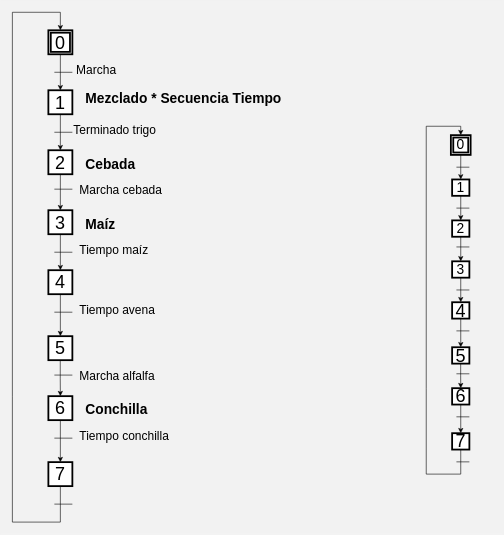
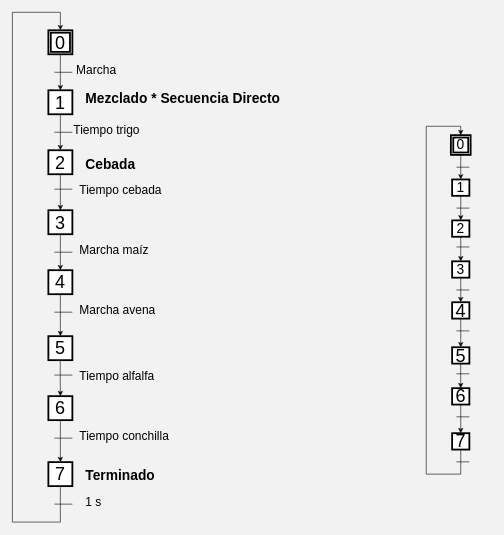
  <mxCell id="0" />
  <mxCell id="1" parent="0" />
  <mxCell id="2" style="edgeStyle=orthogonalEdgeStyle;rounded=0;orthogonalLoop=1;jettySize=auto;html=1;exitX=0.5;exitY=1;exitDx=0;exitDy=0;fontSize=54;" parent="1" source="3" target="5" edge="1"><mxGeometry relative="1" as="geometry" /></mxCell>
  <mxCell id="3" value="&lt;font style=&quot;font-size: 30px;&quot;&gt;0&lt;/font&gt;" style="shape=ext;double=1;whiteSpace=wrap;html=1;aspect=fixed;strokeWidth=3;fontSize=30;rounded=0;" parent="1" vertex="1"><mxGeometry x="80" y="50" width="40" height="40" as="geometry" /></mxCell>
  <mxCell id="4" value="" style="edgeStyle=orthogonalEdgeStyle;rounded=0;orthogonalLoop=1;jettySize=auto;html=1;fontSize=30;" parent="1" source="5" target="7" edge="1"><mxGeometry relative="1" as="geometry" /></mxCell>
  <mxCell id="5" value="&lt;font style=&quot;font-size: 30px&quot;&gt;1&lt;/font&gt;" style="whiteSpace=wrap;html=1;strokeColor=default;fillColor=rgba(255, 255, 255, 1);strokeWidth=3;fontSize=30;rounded=0;" parent="1" vertex="1"><mxGeometry x="80" y="150" width="40" height="40" as="geometry" /></mxCell>
  <mxCell id="6" value="" style="edgeStyle=orthogonalEdgeStyle;rounded=0;orthogonalLoop=1;jettySize=auto;html=1;fontSize=30;" parent="1" source="7" target="9" edge="1"><mxGeometry relative="1" as="geometry" /></mxCell>
  <mxCell id="7" value="&lt;font style=&quot;font-size: 30px&quot;&gt;2&lt;/font&gt;" style="whiteSpace=wrap;html=1;strokeColor=default;fillColor=rgba(255, 255, 255, 1);strokeWidth=3;fontSize=30;rounded=0;" parent="1" vertex="1"><mxGeometry x="80" y="250" width="40" height="40" as="geometry" /></mxCell>
  <mxCell id="8" value="" style="edgeStyle=orthogonalEdgeStyle;rounded=0;orthogonalLoop=1;jettySize=auto;html=1;fontSize=30;" parent="1" source="9" target="11" edge="1"><mxGeometry relative="1" as="geometry" /></mxCell>
  <mxCell id="9" value="&lt;font style=&quot;font-size: 30px&quot;&gt;3&lt;/font&gt;" style="whiteSpace=wrap;html=1;strokeColor=default;fillColor=rgba(255, 255, 255, 1);strokeWidth=3;fontSize=30;rounded=0;" parent="1" vertex="1"><mxGeometry x="80" y="350" width="40" height="40" as="geometry" /></mxCell>
  <mxCell id="10" value="" style="edgeStyle=orthogonalEdgeStyle;rounded=0;orthogonalLoop=1;jettySize=auto;html=1;fontSize=30;fontColor=#000000;" parent="1" source="11" target="17" edge="1"><mxGeometry relative="1" as="geometry" /></mxCell>
  <mxCell id="11" value="&lt;font style=&quot;font-size: 30px&quot;&gt;4&lt;/font&gt;" style="whiteSpace=wrap;html=1;strokeColor=default;fillColor=rgba(255, 255, 255, 1);strokeWidth=3;fontSize=30;direction=south;rounded=0;" parent="1" vertex="1"><mxGeometry x="80" y="450" width="40" height="40" as="geometry" /></mxCell>
- <mxCell id="12" value="&lt;font style=&quot;font-size: 20px&quot;&gt;Terminado trigo&lt;/font&gt;" style="text;html=1;strokeColor=none;fillColor=none;align=left;verticalAlign=bottom;whiteSpace=wrap;rounded=0;fontSize=54;horizontal=1;labelPosition=center;verticalLabelPosition=middle;fontColor=#000000;" parent="1" vertex="1"><mxGeometry x="120" y="190" width="230" height="50" as="geometry" /></mxCell>
+ <mxCell id="12" value="&lt;font style=&quot;font-size: 20px&quot;&gt;Tiempo trigo&lt;/font&gt;" style="text;html=1;strokeColor=none;fillColor=none;align=left;verticalAlign=bottom;whiteSpace=wrap;rounded=0;fontSize=54;horizontal=1;labelPosition=center;verticalLabelPosition=middle;fontColor=#000000;" parent="1" vertex="1"><mxGeometry x="120" y="190" width="230" height="50" as="geometry" /></mxCell>
  <mxCell id="13" style="edgeStyle=orthogonalEdgeStyle;rounded=0;orthogonalLoop=1;jettySize=auto;html=1;exitX=0.5;exitY=1;exitDx=0;exitDy=0;fontSize=30;" parent="1" edge="1"><mxGeometry relative="1" as="geometry"><mxPoint x="170" y="230" as="sourcePoint" /><mxPoint x="170" y="230" as="targetPoint" /></mxGeometry></mxCell>
- <mxCell id="14" value="&lt;span style=&quot;font-size: 20px&quot;&gt;Tiempo maíz&lt;/span&gt;" style="text;html=1;strokeColor=none;fillColor=none;align=left;verticalAlign=bottom;whiteSpace=wrap;rounded=0;fontSize=54;horizontal=1;labelPosition=center;verticalLabelPosition=middle;fontColor=#000000;" parent="1" vertex="1"><mxGeometry x="130" y="390" width="210" height="50" as="geometry" /></mxCell>
- <mxCell id="15" value="&lt;font style=&quot;font-size: 20px&quot;&gt;Marcha alfalfa&amp;nbsp;&lt;/font&gt;" style="text;html=1;strokeColor=none;fillColor=none;align=left;verticalAlign=bottom;whiteSpace=wrap;rounded=0;fontSize=54;horizontal=1;labelPosition=center;verticalLabelPosition=middle;fontColor=#000000;" parent="1" vertex="1"><mxGeometry x="130" y="600" width="210" height="50" as="geometry" /></mxCell>
+ <mxCell id="14" value="&lt;span style=&quot;font-size: 20px&quot;&gt;Marcha maíz&lt;/span&gt;" style="text;html=1;strokeColor=none;fillColor=none;align=left;verticalAlign=bottom;whiteSpace=wrap;rounded=0;fontSize=54;horizontal=1;labelPosition=center;verticalLabelPosition=middle;fontColor=#000000;" parent="1" vertex="1"><mxGeometry x="130" y="390" width="210" height="50" as="geometry" /></mxCell>
+ <mxCell id="15" value="&lt;font style=&quot;font-size: 20px&quot;&gt;Tiempo alfalfa&amp;nbsp;&lt;/font&gt;" style="text;html=1;strokeColor=none;fillColor=none;align=left;verticalAlign=bottom;whiteSpace=wrap;rounded=0;fontSize=54;horizontal=1;labelPosition=center;verticalLabelPosition=middle;fontColor=#000000;" parent="1" vertex="1"><mxGeometry x="130" y="600" width="210" height="50" as="geometry" /></mxCell>
  <mxCell id="16" value="&lt;font style=&quot;font-size: 20px&quot;&gt;Tiempo conchilla&lt;/font&gt;" style="text;html=1;strokeColor=none;fillColor=none;align=left;verticalAlign=bottom;whiteSpace=wrap;rounded=0;fontSize=54;horizontal=1;labelPosition=center;verticalLabelPosition=middle;fontColor=#000000;" parent="1" vertex="1"><mxGeometry x="130" y="700" width="210" height="50" as="geometry" /></mxCell>
  <mxCell id="17" value="&lt;font style=&quot;font-size: 30px&quot;&gt;5&lt;/font&gt;" style="whiteSpace=wrap;html=1;strokeColor=default;fillColor=rgba(255, 255, 255, 1);strokeWidth=3;fontSize=30;rounded=0;" parent="1" vertex="1"><mxGeometry x="80" y="560" width="40" height="40" as="geometry" /></mxCell>
- <mxCell id="18" value="&lt;font style=&quot;font-size: 23px&quot;&gt;Maíz&amp;nbsp;&lt;/font&gt;" style="text;html=1;strokeColor=none;fillColor=none;align=left;verticalAlign=bottom;whiteSpace=wrap;rounded=0;fontSize=23;horizontal=1;labelPosition=center;verticalLabelPosition=middle;fontColor=#000000;fontStyle=1;" parent="1" vertex="1"><mxGeometry x="140" y="340" width="450" height="50" as="geometry" /></mxCell>
- <mxCell id="19" value="Mezclado * Secuencia Tiempo" style="text;html=1;strokeColor=none;fillColor=none;align=left;verticalAlign=bottom;whiteSpace=wrap;rounded=0;fontSize=23;horizontal=1;labelPosition=center;verticalLabelPosition=middle;fontColor=#000000;fontStyle=1;" parent="1" vertex="1"><mxGeometry x="140" y="130" width="430" height="50" as="geometry" /></mxCell>
- <mxCell id="20" value="&lt;font style=&quot;font-size: 23px&quot;&gt;Conchilla&amp;nbsp;&lt;/font&gt;" style="text;html=1;strokeColor=none;fillColor=none;align=left;verticalAlign=bottom;whiteSpace=wrap;rounded=0;fontSize=23;horizontal=1;labelPosition=center;verticalLabelPosition=middle;fontColor=#000000;fontStyle=1;" parent="1" vertex="1"><mxGeometry x="140" y="650" width="410" height="50" as="geometry" /></mxCell>
+ <mxCell id="19" value="Mezclado * Secuencia Directo" style="text;html=1;strokeColor=none;fillColor=none;align=left;verticalAlign=bottom;whiteSpace=wrap;rounded=0;fontSize=23;horizontal=1;labelPosition=center;verticalLabelPosition=middle;fontColor=#000000;fontStyle=1;" parent="1" vertex="1"><mxGeometry x="140" y="130" width="430" height="50" as="geometry" /></mxCell>
  <mxCell id="21" value="&lt;span style=&quot;font-size: 20px&quot;&gt;Marcha&lt;/span&gt;" style="text;html=1;strokeColor=none;fillColor=none;align=center;verticalAlign=bottom;whiteSpace=wrap;rounded=0;fontSize=54;horizontal=1;labelPosition=center;verticalLabelPosition=middle;fontColor=#000000;" parent="1" vertex="1"><mxGeometry x="120" y="90" width="80" height="50" as="geometry" /></mxCell>
  <mxCell id="22" value="" style="endArrow=none;html=1;rounded=0;entryX=0;entryY=0.601;entryDx=0;entryDy=0;entryPerimeter=0;" parent="1" edge="1"><mxGeometry width="50" height="50" relative="1" as="geometry"><mxPoint x="90" y="520" as="sourcePoint" /><mxPoint x="120" y="520.05" as="targetPoint" /></mxGeometry></mxCell>
  <mxCell id="23" value="" style="endArrow=none;html=1;rounded=0;entryX=0;entryY=0.601;entryDx=0;entryDy=0;entryPerimeter=0;" parent="1" edge="1"><mxGeometry width="50" height="50" relative="1" as="geometry"><mxPoint x="90" y="420" as="sourcePoint" /><mxPoint x="120" y="420.05" as="targetPoint" /></mxGeometry></mxCell>
  <mxCell id="24" value="" style="endArrow=none;html=1;rounded=0;entryX=0;entryY=0.601;entryDx=0;entryDy=0;entryPerimeter=0;" parent="1" edge="1"><mxGeometry width="50" height="50" relative="1" as="geometry"><mxPoint x="90" y="314.89" as="sourcePoint" /><mxPoint x="120" y="314.94" as="targetPoint" /></mxGeometry></mxCell>
  <mxCell id="25" value="" style="endArrow=none;html=1;rounded=0;entryX=0;entryY=0.601;entryDx=0;entryDy=0;entryPerimeter=0;" parent="1" edge="1"><mxGeometry width="50" height="50" relative="1" as="geometry"><mxPoint x="90" y="220" as="sourcePoint" /><mxPoint x="120" y="220.05" as="targetPoint" /></mxGeometry></mxCell>
  <mxCell id="26" value="" style="endArrow=none;html=1;rounded=0;entryX=0;entryY=0.601;entryDx=0;entryDy=0;entryPerimeter=0;" parent="1" edge="1"><mxGeometry width="50" height="50" relative="1" as="geometry"><mxPoint x="90" y="120" as="sourcePoint" /><mxPoint x="120" y="120.05" as="targetPoint" /></mxGeometry></mxCell>
  <mxCell id="27" value="" style="endArrow=classic;html=1;rounded=0;entryX=0.5;entryY=0;entryDx=0;entryDy=0;exitX=0.5;exitY=1;exitDx=0;exitDy=0;" parent="1" source="33" target="3" edge="1"><mxGeometry width="50" height="50" relative="1" as="geometry"><mxPoint x="100" y="820" as="sourcePoint" /><mxPoint x="110" y="20" as="targetPoint" /><Array as="points"><mxPoint x="100" y="870" /><mxPoint x="20" y="870" /><mxPoint x="20" y="660" /><mxPoint x="20" y="20" /><mxPoint x="100" y="20" /></Array></mxGeometry></mxCell>
  <mxCell id="28" value="&lt;span&gt;Cebada&lt;/span&gt;" style="text;html=1;strokeColor=none;fillColor=none;align=left;verticalAlign=bottom;whiteSpace=wrap;rounded=0;fontSize=23;horizontal=1;labelPosition=center;verticalLabelPosition=middle;fontColor=#000000;fontStyle=1;" parent="1" vertex="1"><mxGeometry x="140" y="240" width="390" height="50" as="geometry" /></mxCell>
- <mxCell id="29" value="&lt;span style=&quot;font-size: 20px&quot;&gt;Marcha cebada&lt;/span&gt;" style="text;html=1;strokeColor=none;fillColor=none;align=left;verticalAlign=bottom;whiteSpace=wrap;rounded=0;fontSize=54;horizontal=1;labelPosition=center;verticalLabelPosition=middle;fontColor=#000000;" parent="1" vertex="1"><mxGeometry x="130" y="290" width="210" height="50" as="geometry" /></mxCell>
- <mxCell id="30" value="&lt;span style=&quot;font-size: 20px&quot;&gt;Tiempo avena&amp;nbsp;&lt;/span&gt;" style="text;html=1;strokeColor=none;fillColor=none;align=left;verticalAlign=bottom;whiteSpace=wrap;rounded=0;fontSize=54;horizontal=1;labelPosition=center;verticalLabelPosition=middle;fontColor=#000000;" parent="1" vertex="1"><mxGeometry x="130" y="490" width="210" height="50" as="geometry" /></mxCell>
+ <mxCell id="29" value="&lt;span style=&quot;font-size: 20px&quot;&gt;Tiempo cebada&lt;/span&gt;" style="text;html=1;strokeColor=none;fillColor=none;align=left;verticalAlign=bottom;whiteSpace=wrap;rounded=0;fontSize=54;horizontal=1;labelPosition=center;verticalLabelPosition=middle;fontColor=#000000;" parent="1" vertex="1"><mxGeometry x="130" y="290" width="210" height="50" as="geometry" /></mxCell>
+ <mxCell id="30" value="&lt;span style=&quot;font-size: 20px&quot;&gt;Marcha avena&amp;nbsp;&lt;/span&gt;" style="text;html=1;strokeColor=none;fillColor=none;align=left;verticalAlign=bottom;whiteSpace=wrap;rounded=0;fontSize=54;horizontal=1;labelPosition=center;verticalLabelPosition=middle;fontColor=#000000;" parent="1" vertex="1"><mxGeometry x="130" y="490" width="210" height="50" as="geometry" /></mxCell>
  <mxCell id="31" value="" style="edgeStyle=orthogonalEdgeStyle;rounded=0;orthogonalLoop=1;jettySize=auto;html=1;fontSize=30;fontColor=#000000;" parent="1" source="32" target="33" edge="1"><mxGeometry relative="1" as="geometry" /></mxCell>
  <mxCell id="32" value="&lt;font style=&quot;font-size: 30px&quot;&gt;6&lt;/font&gt;" style="whiteSpace=wrap;html=1;strokeColor=default;fillColor=rgba(255, 255, 255, 1);strokeWidth=3;fontSize=30;direction=south;rounded=0;" parent="1" vertex="1"><mxGeometry x="80" y="660" width="40" height="40" as="geometry" /></mxCell>
  <mxCell id="33" value="&lt;font style=&quot;font-size: 30px&quot;&gt;7&lt;/font&gt;" style="whiteSpace=wrap;html=1;strokeColor=default;fillColor=rgba(255, 255, 255, 1);strokeWidth=3;fontSize=30;rounded=0;" parent="1" vertex="1"><mxGeometry x="80" y="770" width="40" height="40" as="geometry" /></mxCell>
  <mxCell id="34" value="" style="endArrow=none;html=1;rounded=0;entryX=0;entryY=0.601;entryDx=0;entryDy=0;entryPerimeter=0;" parent="1" edge="1"><mxGeometry width="50" height="50" relative="1" as="geometry"><mxPoint x="90" y="730" as="sourcePoint" /><mxPoint x="120" y="730.05" as="targetPoint" /></mxGeometry></mxCell>
  <mxCell id="35" value="" style="edgeStyle=orthogonalEdgeStyle;rounded=0;orthogonalLoop=1;jettySize=auto;html=1;fontSize=30;fontColor=#000000;entryX=0;entryY=0.5;entryDx=0;entryDy=0;" parent="1" target="32" edge="1"><mxGeometry relative="1" as="geometry"><mxPoint x="99.84" y="600" as="sourcePoint" /><mxPoint x="100" y="660" as="targetPoint" /><Array as="points"><mxPoint x="100" y="630" /></Array></mxGeometry></mxCell>
  <mxCell id="36" value="" style="endArrow=none;html=1;rounded=0;entryX=0;entryY=0.601;entryDx=0;entryDy=0;entryPerimeter=0;" parent="1" edge="1"><mxGeometry width="50" height="50" relative="1" as="geometry"><mxPoint x="90" y="624.84" as="sourcePoint" /><mxPoint x="120" y="624.89" as="targetPoint" /></mxGeometry></mxCell>
  <mxCell id="37" value="" style="endArrow=none;html=1;rounded=0;entryX=0;entryY=0.601;entryDx=0;entryDy=0;entryPerimeter=0;" parent="1" edge="1"><mxGeometry width="50" height="50" relative="1" as="geometry"><mxPoint x="90" y="840" as="sourcePoint" /><mxPoint x="120" y="840.05" as="targetPoint" /></mxGeometry></mxCell>
+ <mxCell id="38" value="&lt;span style=&quot;font-size: 20px&quot;&gt;1 s&lt;/span&gt;" style="text;html=1;strokeColor=none;fillColor=none;align=left;verticalAlign=bottom;whiteSpace=wrap;rounded=0;fontSize=54;horizontal=1;labelPosition=center;verticalLabelPosition=middle;fontColor=#000000;" parent="1" vertex="1"><mxGeometry x="140" y="810" width="350" height="50" as="geometry" /></mxCell>
+ <mxCell id="39" value="&lt;font style=&quot;font-size: 23px&quot;&gt;Terminado&lt;/font&gt;" style="text;html=1;strokeColor=none;fillColor=none;align=left;verticalAlign=bottom;whiteSpace=wrap;rounded=0;fontSize=23;horizontal=1;labelPosition=center;verticalLabelPosition=middle;fontColor=#000000;fontStyle=1;" parent="1" vertex="1"><mxGeometry x="140" y="760" width="410" height="50" as="geometry" /></mxCell>
  <mxCell id="40" value="" style="group" vertex="1" connectable="0" parent="1"><mxGeometry x="710" y="210" width="107.895" height="580" as="geometry" /></mxCell>
  <mxCell id="41" value="&lt;font style=&quot;font-size: 23px;&quot;&gt;0&lt;/font&gt;" style="shape=ext;double=1;whiteSpace=wrap;html=1;aspect=fixed;strokeWidth=3;fontSize=23;rounded=0;container=0;" vertex="1" parent="40"><mxGeometry x="41.08" y="14.83" width="32.93" height="32.93" as="geometry" /></mxCell>
  <mxCell id="42" value="&lt;font style=&quot;font-size: 23px;&quot;&gt;1&lt;/font&gt;" style="whiteSpace=wrap;html=1;strokeColor=default;fillColor=rgba(255, 255, 255, 1);strokeWidth=3;fontSize=23;rounded=0;container=0;" vertex="1" parent="40"><mxGeometry x="43.158" y="88.706" width="28.772" height="27.294" as="geometry" /></mxCell>
  <mxCell id="43" style="edgeStyle=orthogonalEdgeStyle;rounded=0;orthogonalLoop=1;jettySize=auto;html=1;exitX=0.5;exitY=1;exitDx=0;exitDy=0;fontSize=54;" edge="1" parent="40" source="41" target="42"><mxGeometry relative="1" as="geometry" /></mxCell>
  <mxCell id="44" value="&lt;font style=&quot;font-size: 23px;&quot;&gt;2&lt;/font&gt;" style="whiteSpace=wrap;html=1;strokeColor=default;fillColor=rgba(255, 255, 255, 1);strokeWidth=3;fontSize=23;rounded=0;container=0;" vertex="1" parent="40"><mxGeometry x="43.158" y="156.941" width="28.772" height="27.294" as="geometry" /></mxCell>
  <mxCell id="45" value="" style="edgeStyle=orthogonalEdgeStyle;rounded=0;orthogonalLoop=1;jettySize=auto;html=1;fontSize=30;" edge="1" parent="40" source="42" target="44"><mxGeometry relative="1" as="geometry" /></mxCell>
  <mxCell id="46" value="&lt;font style=&quot;font-size: 23px;&quot;&gt;3&lt;/font&gt;" style="whiteSpace=wrap;html=1;strokeColor=default;fillColor=rgba(255, 255, 255, 1);strokeWidth=3;fontSize=23;rounded=0;container=0;" vertex="1" parent="40"><mxGeometry x="43.158" y="225.176" width="28.772" height="27.294" as="geometry" /></mxCell>
  <mxCell id="47" value="" style="edgeStyle=orthogonalEdgeStyle;rounded=0;orthogonalLoop=1;jettySize=auto;html=1;fontSize=30;" edge="1" parent="40" source="44" target="46"><mxGeometry relative="1" as="geometry" /></mxCell>
  <mxCell id="48" value="&lt;font style=&quot;font-size: 30px&quot;&gt;4&lt;/font&gt;" style="whiteSpace=wrap;html=1;strokeColor=default;fillColor=rgba(255, 255, 255, 1);strokeWidth=3;fontSize=30;direction=south;rounded=0;container=0;" vertex="1" parent="40"><mxGeometry x="43.158" y="293.412" width="28.772" height="27.294" as="geometry" /></mxCell>
  <mxCell id="49" value="" style="edgeStyle=orthogonalEdgeStyle;rounded=0;orthogonalLoop=1;jettySize=auto;html=1;fontSize=30;" edge="1" parent="40" source="46" target="48"><mxGeometry relative="1" as="geometry" /></mxCell>
  <mxCell id="50" style="edgeStyle=orthogonalEdgeStyle;rounded=0;orthogonalLoop=1;jettySize=auto;html=1;exitX=0.5;exitY=1;exitDx=0;exitDy=0;fontSize=30;" edge="1" parent="40"><mxGeometry relative="1" as="geometry"><mxPoint x="107.895" y="143.294" as="sourcePoint" /><mxPoint x="107.895" y="143.294" as="targetPoint" /></mxGeometry></mxCell>
  <mxCell id="51" value="&lt;font style=&quot;font-size: 30px&quot;&gt;5&lt;/font&gt;" style="whiteSpace=wrap;html=1;strokeColor=default;fillColor=rgba(255, 255, 255, 1);strokeWidth=3;fontSize=30;rounded=0;container=0;" vertex="1" parent="40"><mxGeometry x="43.158" y="368.471" width="28.772" height="27.294" as="geometry" /></mxCell>
  <mxCell id="52" value="" style="edgeStyle=orthogonalEdgeStyle;rounded=0;orthogonalLoop=1;jettySize=auto;html=1;fontSize=30;fontColor=#000000;" edge="1" parent="40" source="48" target="51"><mxGeometry relative="1" as="geometry" /></mxCell>
  <mxCell id="53" value="" style="endArrow=none;html=1;rounded=0;entryX=0;entryY=0.601;entryDx=0;entryDy=0;entryPerimeter=0;" edge="1" parent="40"><mxGeometry width="50" height="50" relative="1" as="geometry"><mxPoint x="50.351" y="341.176" as="sourcePoint" /><mxPoint x="71.93" y="341.211" as="targetPoint" /></mxGeometry></mxCell>
  <mxCell id="54" value="" style="endArrow=none;html=1;rounded=0;entryX=0;entryY=0.601;entryDx=0;entryDy=0;entryPerimeter=0;" edge="1" parent="40"><mxGeometry width="50" height="50" relative="1" as="geometry"><mxPoint x="50.351" y="272.941" as="sourcePoint" /><mxPoint x="71.93" y="272.975" as="targetPoint" /></mxGeometry></mxCell>
  <mxCell id="55" value="" style="endArrow=none;html=1;rounded=0;entryX=0;entryY=0.601;entryDx=0;entryDy=0;entryPerimeter=0;" edge="1" parent="40"><mxGeometry width="50" height="50" relative="1" as="geometry"><mxPoint x="50.351" y="201.219" as="sourcePoint" /><mxPoint x="71.93" y="201.253" as="targetPoint" /></mxGeometry></mxCell>
  <mxCell id="56" value="" style="endArrow=none;html=1;rounded=0;entryX=0;entryY=0.601;entryDx=0;entryDy=0;entryPerimeter=0;" edge="1" parent="40"><mxGeometry width="50" height="50" relative="1" as="geometry"><mxPoint x="50.351" y="136.471" as="sourcePoint" /><mxPoint x="71.93" y="136.505" as="targetPoint" /></mxGeometry></mxCell>
  <mxCell id="57" value="" style="endArrow=none;html=1;rounded=0;entryX=0;entryY=0.601;entryDx=0;entryDy=0;entryPerimeter=0;" edge="1" parent="40"><mxGeometry width="50" height="50" relative="1" as="geometry"><mxPoint x="50.351" y="68.235" as="sourcePoint" /><mxPoint x="71.93" y="68.269" as="targetPoint" /></mxGeometry></mxCell>
  <mxCell id="58" value="" style="endArrow=classic;html=1;rounded=0;entryX=0.5;entryY=0;entryDx=0;entryDy=0;exitX=0.5;exitY=1;exitDx=0;exitDy=0;" edge="1" parent="40" source="60" target="41"><mxGeometry width="50" height="50" relative="1" as="geometry"><mxPoint x="57.544" y="545.882" as="sourcePoint" /><mxPoint x="64.737" as="targetPoint" /><Array as="points"><mxPoint x="57.544" y="580" /><mxPoint y="580" /><mxPoint y="436.706" /><mxPoint /><mxPoint x="57.544" /></Array></mxGeometry></mxCell>
  <mxCell id="59" value="&lt;font style=&quot;font-size: 30px&quot;&gt;6&lt;/font&gt;" style="whiteSpace=wrap;html=1;strokeColor=default;fillColor=rgba(255, 255, 255, 1);strokeWidth=3;fontSize=30;direction=south;rounded=0;container=0;" vertex="1" parent="40"><mxGeometry x="43.158" y="436.706" width="28.772" height="27.294" as="geometry" /></mxCell>
  <mxCell id="60" value="&lt;font style=&quot;font-size: 30px&quot;&gt;7&lt;/font&gt;" style="whiteSpace=wrap;html=1;strokeColor=default;fillColor=rgba(255, 255, 255, 1);strokeWidth=3;fontSize=30;rounded=0;container=0;" vertex="1" parent="40"><mxGeometry x="43.158" y="511.765" width="28.772" height="27.294" as="geometry" /></mxCell>
  <mxCell id="61" value="" style="edgeStyle=orthogonalEdgeStyle;rounded=0;orthogonalLoop=1;jettySize=auto;html=1;fontSize=30;fontColor=#000000;" edge="1" parent="40" source="59" target="60"><mxGeometry relative="1" as="geometry" /></mxCell>
  <mxCell id="62" value="" style="endArrow=none;html=1;rounded=0;entryX=0;entryY=0.601;entryDx=0;entryDy=0;entryPerimeter=0;" edge="1" parent="40"><mxGeometry width="50" height="50" relative="1" as="geometry"><mxPoint x="50.351" y="484.471" as="sourcePoint" /><mxPoint x="71.93" y="484.505" as="targetPoint" /></mxGeometry></mxCell>
  <mxCell id="63" value="" style="edgeStyle=orthogonalEdgeStyle;rounded=0;orthogonalLoop=1;jettySize=auto;html=1;fontSize=30;fontColor=#000000;entryX=0;entryY=0.5;entryDx=0;entryDy=0;" edge="1" parent="40" target="59"><mxGeometry relative="1" as="geometry"><mxPoint x="57.429" y="395.765" as="sourcePoint" /><mxPoint x="57.544" y="436.706" as="targetPoint" /><Array as="points"><mxPoint x="57.544" y="416.235" /></Array></mxGeometry></mxCell>
  <mxCell id="64" value="" style="endArrow=none;html=1;rounded=0;entryX=0;entryY=0.601;entryDx=0;entryDy=0;entryPerimeter=0;" edge="1" parent="40"><mxGeometry width="50" height="50" relative="1" as="geometry"><mxPoint x="50.351" y="412.714" as="sourcePoint" /><mxPoint x="71.93" y="412.748" as="targetPoint" /></mxGeometry></mxCell>
  <mxCell id="65" value="" style="endArrow=none;html=1;rounded=0;entryX=0;entryY=0.601;entryDx=0;entryDy=0;entryPerimeter=0;" edge="1" parent="40"><mxGeometry width="50" height="50" relative="1" as="geometry"><mxPoint x="50.351" y="559.529" as="sourcePoint" /><mxPoint x="71.93" y="559.564" as="targetPoint" /></mxGeometry></mxCell>
